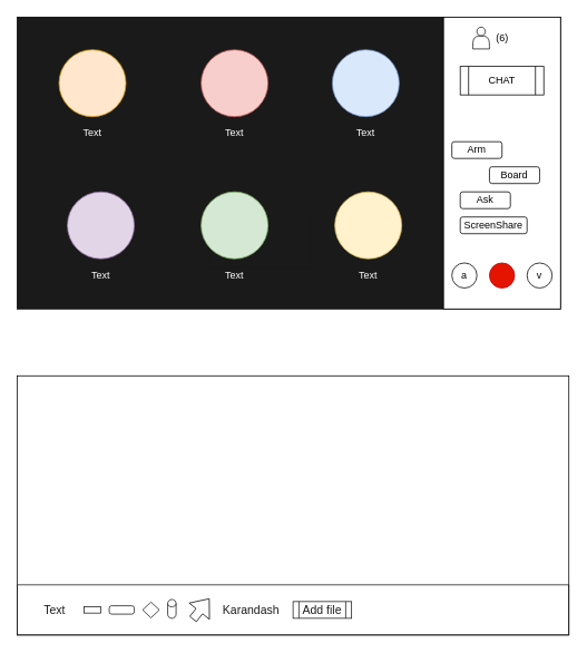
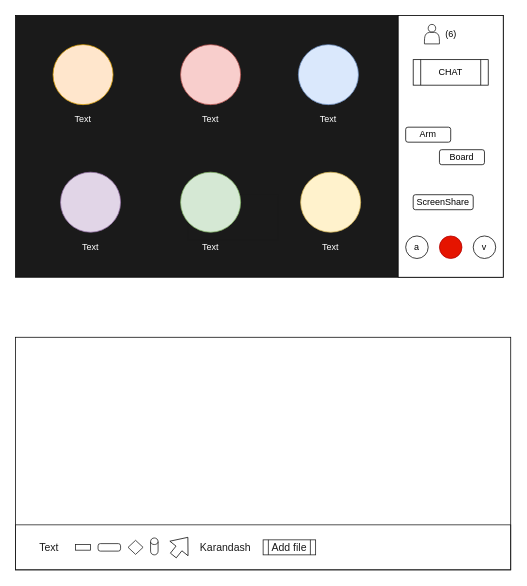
  <mxCell id="0" />
  <mxCell id="1" parent="0" />
  <mxCell id="2" value="Help" style="text;html=1;align=center;verticalAlign=middle;whiteSpace=wrap;rounded=0;fontColor=#FFFFFF;" vertex="1" parent="1"><mxGeometry x="470" y="35" width="60" height="30" as="geometry" /></mxCell>
  <mxCell id="3" value="" style="rounded=0;whiteSpace=wrap;html=1;fillColor=#1A1A1A;" vertex="1" parent="1"><mxGeometry x="20" y="20" width="650" height="349" as="geometry" /></mxCell>
  <mxCell id="4" style="edgeStyle=orthogonalEdgeStyle;rounded=0;orthogonalLoop=1;jettySize=auto;html=1;exitX=0.5;exitY=1;exitDx=0;exitDy=0;fontColor=#FFFFFF;" edge="1" parent="1" source="3" target="3"><mxGeometry relative="1" as="geometry" /></mxCell>
  <mxCell id="5" value="" style="rounded=0;whiteSpace=wrap;html=1;strokeColor=#1A1A1A;fillColor=#1A1A1A;fontColor=#FFFFFF;" vertex="1" parent="1"><mxGeometry x="250" y="259" width="120" height="60" as="geometry" /></mxCell>
  <mxCell id="6" value="" style="rounded=0;whiteSpace=wrap;html=1;" vertex="1" parent="1"><mxGeometry x="530" y="20" width="140" height="349" as="geometry" /></mxCell>
  <mxCell id="7" value="" style="ellipse;whiteSpace=wrap;html=1;aspect=fixed;fillColor=#ffe6cc;strokeColor=#d79b00;" vertex="1" parent="1"><mxGeometry x="70" y="59" width="80" height="80" as="geometry" /></mxCell>
  <mxCell id="8" value="Text" style="text;html=1;strokeColor=none;fillColor=none;align=center;verticalAlign=middle;whiteSpace=wrap;rounded=0;fontColor=#FFFFFF;" vertex="1" parent="1"><mxGeometry x="90" y="149" width="40" height="20" as="geometry" /></mxCell>
  <mxCell id="9" value="" style="ellipse;whiteSpace=wrap;html=1;aspect=fixed;strokeColor=#b85450;fillColor=#f8cecc;" vertex="1" parent="1"><mxGeometry x="240" y="59" width="80" height="80" as="geometry" /></mxCell>
  <mxCell id="10" value="Text" style="text;html=1;strokeColor=none;fillColor=none;align=center;verticalAlign=middle;whiteSpace=wrap;rounded=0;fontColor=#FFFFFF;" vertex="1" parent="1"><mxGeometry x="260" y="149" width="40" height="20" as="geometry" /></mxCell>
  <mxCell id="11" value="" style="ellipse;whiteSpace=wrap;html=1;aspect=fixed;strokeColor=#6c8ebf;fillColor=#dae8fc;" vertex="1" parent="1"><mxGeometry x="397" y="59" width="80" height="80" as="geometry" /></mxCell>
  <mxCell id="12" value="Text" style="text;html=1;strokeColor=none;fillColor=none;align=center;verticalAlign=middle;whiteSpace=wrap;rounded=0;fontColor=#FFFFFF;" vertex="1" parent="1"><mxGeometry x="417" y="149" width="40" height="20" as="geometry" /></mxCell>
  <mxCell id="13" value="" style="ellipse;whiteSpace=wrap;html=1;aspect=fixed;strokeColor=#9673a6;fillColor=#e1d5e7;" vertex="1" parent="1"><mxGeometry x="80" y="229" width="80" height="80" as="geometry" /></mxCell>
  <mxCell id="14" value="Text" style="text;html=1;strokeColor=none;fillColor=none;align=center;verticalAlign=middle;whiteSpace=wrap;rounded=0;fontColor=#FFFFFF;" vertex="1" parent="1"><mxGeometry x="100" y="319" width="40" height="20" as="geometry" /></mxCell>
  <mxCell id="15" value="" style="ellipse;whiteSpace=wrap;html=1;aspect=fixed;strokeColor=#82b366;fillColor=#d5e8d4;" vertex="1" parent="1"><mxGeometry x="240" y="229" width="80" height="80" as="geometry" /></mxCell>
  <mxCell id="16" value="Text" style="text;html=1;strokeColor=none;fillColor=none;align=center;verticalAlign=middle;whiteSpace=wrap;rounded=0;fontColor=#FFFFFF;" vertex="1" parent="1"><mxGeometry x="260" y="319" width="40" height="20" as="geometry" /></mxCell>
  <mxCell id="17" value="" style="ellipse;whiteSpace=wrap;html=1;aspect=fixed;strokeColor=#d6b656;fillColor=#fff2cc;" vertex="1" parent="1"><mxGeometry x="400" y="229" width="80" height="80" as="geometry" /></mxCell>
  <mxCell id="18" value="Text" style="text;html=1;strokeColor=none;fillColor=none;align=center;verticalAlign=middle;whiteSpace=wrap;rounded=0;fontColor=#FFFFFF;" vertex="1" parent="1"><mxGeometry x="420" y="319" width="40" height="20" as="geometry" /></mxCell>
  <mxCell id="19" value="" style="ellipse;whiteSpace=wrap;html=1;aspect=fixed;strokeColor=#B20000;fillColor=#e51400;fontColor=#ffffff;" vertex="1" parent="1"><mxGeometry x="585" y="314" width="30" height="30" as="geometry" /></mxCell>
  <mxCell id="20" value="a" style="ellipse;whiteSpace=wrap;html=1;aspect=fixed;" vertex="1" parent="1"><mxGeometry x="540" y="314" width="30" height="30" as="geometry" /></mxCell>
  <mxCell id="21" value="v" style="ellipse;whiteSpace=wrap;html=1;aspect=fixed;" vertex="1" parent="1"><mxGeometry x="630" y="314" width="30" height="30" as="geometry" /></mxCell>
- <mxCell id="22" value="Ask" style="rounded=1;whiteSpace=wrap;html=1;" vertex="1" parent="1"><mxGeometry x="550" y="229" width="60" height="20" as="geometry" /></mxCell>
  <mxCell id="23" value="Board" style="rounded=1;whiteSpace=wrap;html=1;" vertex="1" parent="1"><mxGeometry x="585" y="199" width="60" height="20" as="geometry" /></mxCell>
  <mxCell id="24" value="Arm" style="rounded=1;whiteSpace=wrap;html=1;" vertex="1" parent="1"><mxGeometry x="540" y="169" width="60" height="20" as="geometry" /></mxCell>
  <mxCell id="25" value="CHAT" style="shape=process;whiteSpace=wrap;html=1;backgroundOutline=1;" vertex="1" parent="1"><mxGeometry x="550" y="79" width="100" height="34" as="geometry" /></mxCell>
  <mxCell id="26" value="(6)" style="text;html=1;align=center;verticalAlign=middle;whiteSpace=wrap;rounded=0;" vertex="1" parent="1"><mxGeometry x="572.5" y="23" width="55" height="44" as="geometry" /></mxCell>
  <mxCell id="27" value="" style="rounded=0;whiteSpace=wrap;html=1;" vertex="1" parent="1"><mxGeometry x="20" y="449" width="660" height="310" as="geometry" /></mxCell>
  <mxCell id="28" value="ScreenShare" style="rounded=1;whiteSpace=wrap;html=1;" vertex="1" parent="1"><mxGeometry x="550" y="259" width="80" height="20" as="geometry" /></mxCell>
  <mxCell id="29" value="" style="rounded=0;whiteSpace=wrap;html=1;strokeColor=#1A1A1A;fillColor=none;fontColor=#1A1A1A;" vertex="1" parent="1"><mxGeometry x="20" y="699" width="660" height="60" as="geometry" /></mxCell>
  <mxCell id="30" value="Text" style="text;html=1;strokeColor=none;fillColor=none;align=center;verticalAlign=middle;whiteSpace=wrap;rounded=0;fontColor=#1A1A1A;fontSize=14;" vertex="1" parent="1"><mxGeometry x="30" y="714" width="70" height="30" as="geometry" /></mxCell>
  <mxCell id="31" value="" style="rounded=0;whiteSpace=wrap;html=1;strokeColor=#1A1A1A;fillColor=none;fontSize=14;fontColor=#1A1A1A;" vertex="1" parent="1"><mxGeometry x="100" y="725.25" width="20" height="7.5" as="geometry" /></mxCell>
  <mxCell id="32" value="" style="rounded=1;whiteSpace=wrap;html=1;strokeColor=#1A1A1A;fillColor=none;fontSize=14;fontColor=#1A1A1A;arcSize=30;" vertex="1" parent="1"><mxGeometry x="130" y="724" width="30" height="10" as="geometry" /></mxCell>
  <mxCell id="33" value="" style="rhombus;whiteSpace=wrap;html=1;strokeColor=#1A1A1A;fillColor=none;fontSize=14;fontColor=#1A1A1A;" vertex="1" parent="1"><mxGeometry x="170" y="719.63" width="20" height="18.75" as="geometry" /></mxCell>
  <mxCell id="34" value="" style="shape=cylinder;whiteSpace=wrap;html=1;boundedLbl=1;backgroundOutline=1;strokeColor=#1A1A1A;fillColor=none;fontSize=14;fontColor=#1A1A1A;" vertex="1" parent="1"><mxGeometry x="200" y="716.5" width="10" height="22.5" as="geometry" /></mxCell>
  <mxCell id="35" value="" style="shape=flexArrow;endArrow=classic;html=1;fontSize=14;fontColor=#1A1A1A;" edge="1" parent="1"><mxGeometry width="50" height="50" relative="1" as="geometry"><mxPoint x="230" y="740.25" as="sourcePoint" /><mxPoint x="250" y="715.25" as="targetPoint" /><Array as="points" /></mxGeometry></mxCell>
  <mxCell id="36" value="Karandash" style="text;html=1;strokeColor=none;fillColor=none;align=center;verticalAlign=middle;whiteSpace=wrap;rounded=0;fontSize=14;fontColor=#1A1A1A;" vertex="1" parent="1"><mxGeometry x="280" y="719" width="40" height="20" as="geometry" /></mxCell>
  <mxCell id="37" value="Add file" style="shape=process;whiteSpace=wrap;html=1;backgroundOutline=1;strokeColor=#1A1A1A;fillColor=none;fontSize=14;fontColor=#1A1A1A;" vertex="1" parent="1"><mxGeometry x="350" y="719" width="70" height="20" as="geometry" /></mxCell>
  <mxCell id="38" value="" style="shape=actor;whiteSpace=wrap;html=1;strokeColor=#1A1A1A;fillColor=none;fontSize=14;fontColor=#1A1A1A;" vertex="1" parent="1"><mxGeometry x="565" y="32" width="20" height="26" as="geometry" /></mxCell>
